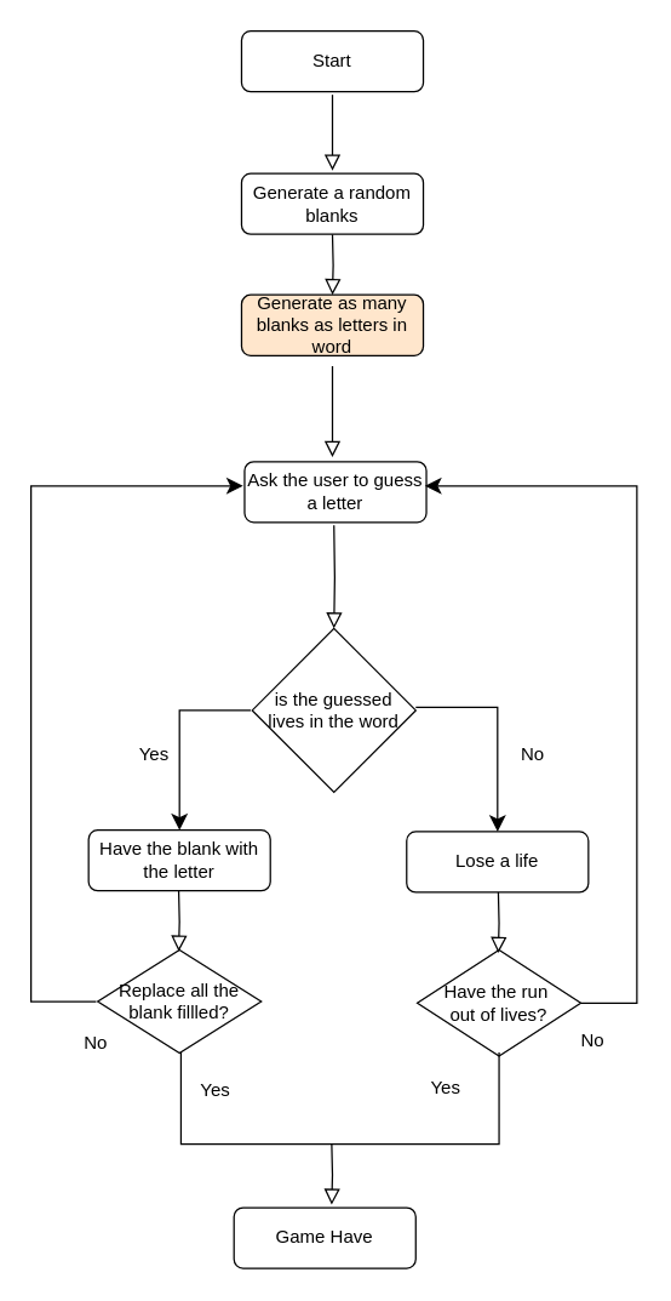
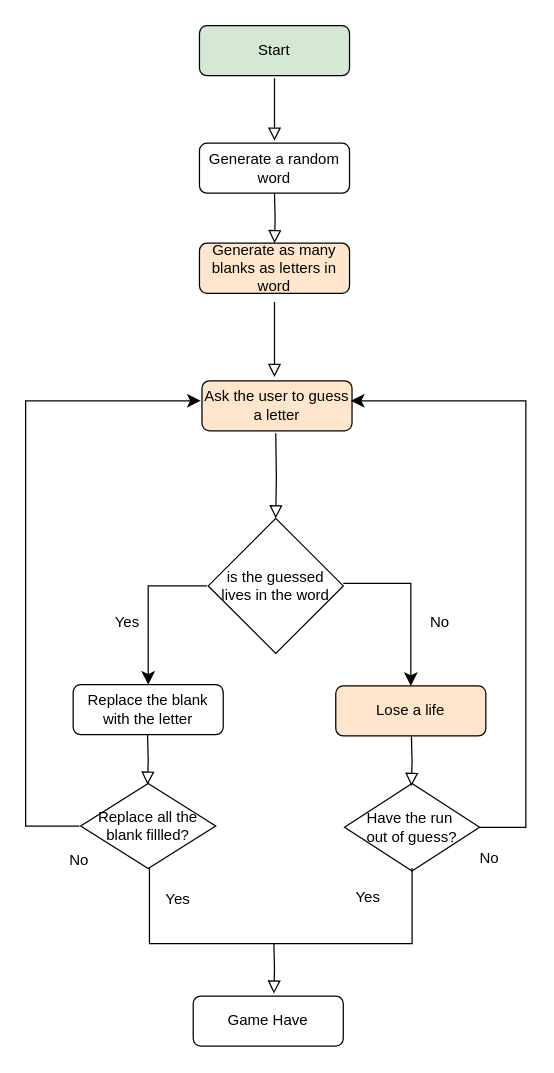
  <mxCell id="0" />
  <mxCell id="1" parent="0" />
  <mxCell id="2" value="" style="rounded=0;html=1;jettySize=auto;orthogonalLoop=1;fontSize=11;endArrow=block;endFill=0;endSize=8;strokeWidth=1;shadow=0;labelBackgroundColor=none;edgeStyle=orthogonalEdgeStyle;" parent="1" edge="1"><mxGeometry relative="1" as="geometry"><mxPoint x="219" y="62" as="sourcePoint" /><mxPoint x="219" y="112" as="targetPoint" /></mxGeometry></mxCell>
- <mxCell id="3" value="Start" style="rounded=1;whiteSpace=wrap;html=1;fontSize=12;glass=0;strokeWidth=1;shadow=0;" parent="1" vertex="1"><mxGeometry x="159" y="20" width="120" height="40" as="geometry" /></mxCell>
+ <mxCell id="3" value="Start" style="rounded=1;whiteSpace=wrap;html=1;fontSize=12;glass=0;strokeWidth=1;shadow=0;fillColor=#d5e8d4;" parent="1" vertex="1"><mxGeometry x="159" y="20" width="120" height="40" as="geometry" /></mxCell>
  <mxCell id="4" value="" style="rounded=0;html=1;jettySize=auto;orthogonalLoop=1;fontSize=11;endArrow=block;endFill=0;endSize=8;strokeWidth=1;shadow=0;labelBackgroundColor=none;edgeStyle=orthogonalEdgeStyle;" parent="1" edge="1"><mxGeometry y="20" relative="1" as="geometry"><mxPoint as="offset" /><mxPoint x="219" y="154" as="sourcePoint" /><mxPoint x="219" y="194" as="targetPoint" /></mxGeometry></mxCell>
  <mxCell id="5" value="" style="rounded=0;html=1;jettySize=auto;orthogonalLoop=1;fontSize=11;endArrow=block;endFill=0;endSize=8;strokeWidth=1;shadow=0;labelBackgroundColor=none;edgeStyle=orthogonalEdgeStyle;" parent="1" edge="1"><mxGeometry x="0.333" y="20" relative="1" as="geometry"><mxPoint as="offset" /><mxPoint x="219" y="241" as="sourcePoint" /><mxPoint x="219" y="301" as="targetPoint" /></mxGeometry></mxCell>
- <mxCell id="6" value="Ask the user to guess a letter" style="rounded=1;whiteSpace=wrap;html=1;fontSize=12;glass=0;strokeWidth=1;shadow=0;" parent="1" vertex="1"><mxGeometry x="161" y="304" width="120" height="40" as="geometry" /></mxCell>
- <mxCell id="7" value="Generate a random blanks" style="rounded=1;whiteSpace=wrap;html=1;fontSize=12;glass=0;strokeWidth=1;shadow=0;" vertex="1" parent="1"><mxGeometry x="159" y="114" width="120" height="40" as="geometry" /></mxCell>
+ <mxCell id="6" value="Ask the user to guess a letter" style="rounded=1;whiteSpace=wrap;html=1;fontSize=12;glass=0;strokeWidth=1;shadow=0;fillColor=#ffe6cc;" parent="1" vertex="1"><mxGeometry x="161" y="304" width="120" height="40" as="geometry" /></mxCell>
+ <mxCell id="7" value="Generate a random word" style="rounded=1;whiteSpace=wrap;html=1;fontSize=12;glass=0;strokeWidth=1;shadow=0;" vertex="1" parent="1"><mxGeometry x="159" y="114" width="120" height="40" as="geometry" /></mxCell>
  <mxCell id="8" value="Generate as many blanks as letters in word" style="rounded=1;whiteSpace=wrap;html=1;fontSize=12;glass=0;strokeWidth=1;shadow=0;fillColor=#ffe6cc;" vertex="1" parent="1"><mxGeometry x="159" y="194" width="120" height="40" as="geometry" /></mxCell>
  <mxCell id="9" value="" style="rounded=0;html=1;jettySize=auto;orthogonalLoop=1;fontSize=11;endArrow=block;endFill=0;endSize=8;strokeWidth=1;shadow=0;labelBackgroundColor=none;edgeStyle=orthogonalEdgeStyle;" edge="1" parent="1" target="10"><mxGeometry x="0.333" y="20" relative="1" as="geometry"><mxPoint as="offset" /><mxPoint x="220" y="346" as="sourcePoint" /><mxPoint x="220" y="406" as="targetPoint" /></mxGeometry></mxCell>
  <mxCell id="10" value="&lt;div&gt;is the guessed&lt;/div&gt;&lt;div&gt;lives in the word&lt;br&gt;&lt;/div&gt;" style="rhombus;whiteSpace=wrap;html=1;" vertex="1" parent="1"><mxGeometry x="166" y="414" width="108" height="108" as="geometry" /></mxCell>
  <mxCell id="11" value="" style="edgeStyle=elbowEdgeStyle;elbow=horizontal;endArrow=classic;html=1;curved=0;rounded=0;endSize=8;startSize=8;" edge="1" parent="1"><mxGeometry width="50" height="50" relative="1" as="geometry"><mxPoint x="63" y="660" as="sourcePoint" /><mxPoint x="160" y="320" as="targetPoint" /><Array as="points"><mxPoint x="20" y="430" /></Array></mxGeometry></mxCell>
  <mxCell id="12" value="" style="edgeStyle=segmentEdgeStyle;endArrow=classic;html=1;curved=0;rounded=0;endSize=8;startSize=8;entryX=0.5;entryY=0;entryDx=0;entryDy=0;" edge="1" parent="1" target="14"><mxGeometry width="50" height="50" relative="1" as="geometry"><mxPoint x="165" y="468" as="sourcePoint" /><mxPoint x="115" y="518" as="targetPoint" /></mxGeometry></mxCell>
  <mxCell id="13" value="" style="edgeStyle=segmentEdgeStyle;endArrow=classic;html=1;curved=0;rounded=0;endSize=8;startSize=8;entryX=0.5;entryY=0;entryDx=0;entryDy=0;" edge="1" parent="1" target="15"><mxGeometry width="50" height="50" relative="1" as="geometry"><mxPoint x="274" y="466" as="sourcePoint" /><mxPoint x="324" y="516" as="targetPoint" /></mxGeometry></mxCell>
- <mxCell id="14" value="Have the blank with the letter" style="rounded=1;whiteSpace=wrap;html=1;fontSize=12;glass=0;strokeWidth=1;shadow=0;" vertex="1" parent="1"><mxGeometry x="58" y="547" width="120" height="40" as="geometry" /></mxCell>
- <mxCell id="15" value="Lose a life" style="rounded=1;whiteSpace=wrap;html=1;fontSize=12;glass=0;strokeWidth=1;shadow=0;" vertex="1" parent="1"><mxGeometry x="268" y="548" width="120" height="40" as="geometry" /></mxCell>
+ <mxCell id="14" value="Replace the blank with the letter" style="rounded=1;whiteSpace=wrap;html=1;fontSize=12;glass=0;strokeWidth=1;shadow=0;" vertex="1" parent="1"><mxGeometry x="58" y="547" width="120" height="40" as="geometry" /></mxCell>
+ <mxCell id="15" value="Lose a life" style="rounded=1;whiteSpace=wrap;html=1;fontSize=12;glass=0;strokeWidth=1;shadow=0;fillColor=#ffe6cc;" vertex="1" parent="1"><mxGeometry x="268" y="548" width="120" height="40" as="geometry" /></mxCell>
  <mxCell id="16" value="Yes" style="text;html=1;align=center;verticalAlign=middle;resizable=0;points=[];autosize=1;strokeColor=none;fillColor=none;" vertex="1" parent="1"><mxGeometry x="81" y="482" width="40" height="30" as="geometry" /></mxCell>
  <mxCell id="17" value="No" style="text;html=1;align=center;verticalAlign=middle;resizable=0;points=[];autosize=1;strokeColor=none;fillColor=none;" vertex="1" parent="1"><mxGeometry x="331" y="482" width="40" height="30" as="geometry" /></mxCell>
  <mxCell id="18" value="&lt;div&gt;Replace all the &lt;br&gt;&lt;/div&gt;&lt;div&gt;blank fillled?&lt;br&gt;&lt;/div&gt;" style="rhombus;whiteSpace=wrap;html=1;" vertex="1" parent="1"><mxGeometry x="64" y="626" width="108" height="68" as="geometry" /></mxCell>
- <mxCell id="19" value="&lt;div&gt;Have the run&amp;nbsp;&lt;/div&gt;&lt;div&gt;out of lives?&lt;/div&gt;" style="rhombus;whiteSpace=wrap;html=1;" vertex="1" parent="1"><mxGeometry x="275" y="626" width="108" height="70" as="geometry" /></mxCell>
+ <mxCell id="19" value="&lt;div&gt;Have the run&amp;nbsp;&lt;/div&gt;&lt;div&gt;out of guess?&lt;/div&gt;" style="rhombus;whiteSpace=wrap;html=1;" vertex="1" parent="1"><mxGeometry x="275" y="626" width="108" height="70" as="geometry" /></mxCell>
  <mxCell id="20" value="" style="rounded=0;html=1;jettySize=auto;orthogonalLoop=1;fontSize=11;endArrow=block;endFill=0;endSize=8;strokeWidth=1;shadow=0;labelBackgroundColor=none;edgeStyle=orthogonalEdgeStyle;" edge="1" parent="1"><mxGeometry x="0.333" y="20" relative="1" as="geometry"><mxPoint as="offset" /><mxPoint x="117.5" y="587" as="sourcePoint" /><mxPoint x="117.5" y="627" as="targetPoint" /></mxGeometry></mxCell>
  <mxCell id="21" value="" style="rounded=0;html=1;jettySize=auto;orthogonalLoop=1;fontSize=11;endArrow=block;endFill=0;endSize=8;strokeWidth=1;shadow=0;labelBackgroundColor=none;edgeStyle=orthogonalEdgeStyle;" edge="1" parent="1"><mxGeometry x="0.333" y="20" relative="1" as="geometry"><mxPoint as="offset" /><mxPoint x="328.5" y="588" as="sourcePoint" /><mxPoint x="328.5" y="628" as="targetPoint" /></mxGeometry></mxCell>
  <mxCell id="22" value="" style="edgeStyle=elbowEdgeStyle;elbow=horizontal;endArrow=classic;html=1;curved=0;rounded=0;endSize=8;startSize=8;exitX=1;exitY=0.5;exitDx=0;exitDy=0;" edge="1" parent="1" source="19"><mxGeometry width="50" height="50" relative="1" as="geometry"><mxPoint x="390" y="664" as="sourcePoint" /><mxPoint x="280" y="320" as="targetPoint" /><Array as="points"><mxPoint x="420" y="430" /></Array></mxGeometry></mxCell>
  <mxCell id="23" value="" style="shape=partialRectangle;whiteSpace=wrap;html=1;bottom=1;right=1;left=1;top=0;fillColor=none;routingCenterX=-0.5;" vertex="1" parent="1"><mxGeometry x="119" y="694" width="210" height="60" as="geometry" /></mxCell>
  <mxCell id="24" value="&lt;div&gt;Yes&lt;/div&gt;" style="text;html=1;strokeColor=none;fillColor=none;align=center;verticalAlign=middle;whiteSpace=wrap;rounded=0;" vertex="1" parent="1"><mxGeometry x="112" y="704" width="60" height="30" as="geometry" /></mxCell>
  <mxCell id="25" value="&lt;div&gt;Yes&lt;/div&gt;" style="text;html=1;strokeColor=none;fillColor=none;align=center;verticalAlign=middle;whiteSpace=wrap;rounded=0;" vertex="1" parent="1"><mxGeometry x="264" y="702" width="60" height="30" as="geometry" /></mxCell>
  <mxCell id="26" value="No" style="text;html=1;strokeColor=none;fillColor=none;align=center;verticalAlign=middle;whiteSpace=wrap;rounded=0;" vertex="1" parent="1"><mxGeometry x="361" y="671" width="60" height="30" as="geometry" /></mxCell>
  <mxCell id="27" value="No" style="text;html=1;strokeColor=none;fillColor=none;align=center;verticalAlign=middle;whiteSpace=wrap;rounded=0;" vertex="1" parent="1"><mxGeometry x="33" y="673" width="60" height="30" as="geometry" /></mxCell>
  <mxCell id="28" value="" style="rounded=0;html=1;jettySize=auto;orthogonalLoop=1;fontSize=11;endArrow=block;endFill=0;endSize=8;strokeWidth=1;shadow=0;labelBackgroundColor=none;edgeStyle=orthogonalEdgeStyle;" edge="1" parent="1"><mxGeometry x="0.333" y="20" relative="1" as="geometry"><mxPoint as="offset" /><mxPoint x="218.5" y="754" as="sourcePoint" /><mxPoint x="218.5" y="794" as="targetPoint" /></mxGeometry></mxCell>
  <mxCell id="29" value="Game Have" style="rounded=1;whiteSpace=wrap;html=1;fontSize=12;glass=0;strokeWidth=1;shadow=0;" vertex="1" parent="1"><mxGeometry x="154" y="796" width="120" height="40" as="geometry" /></mxCell>
